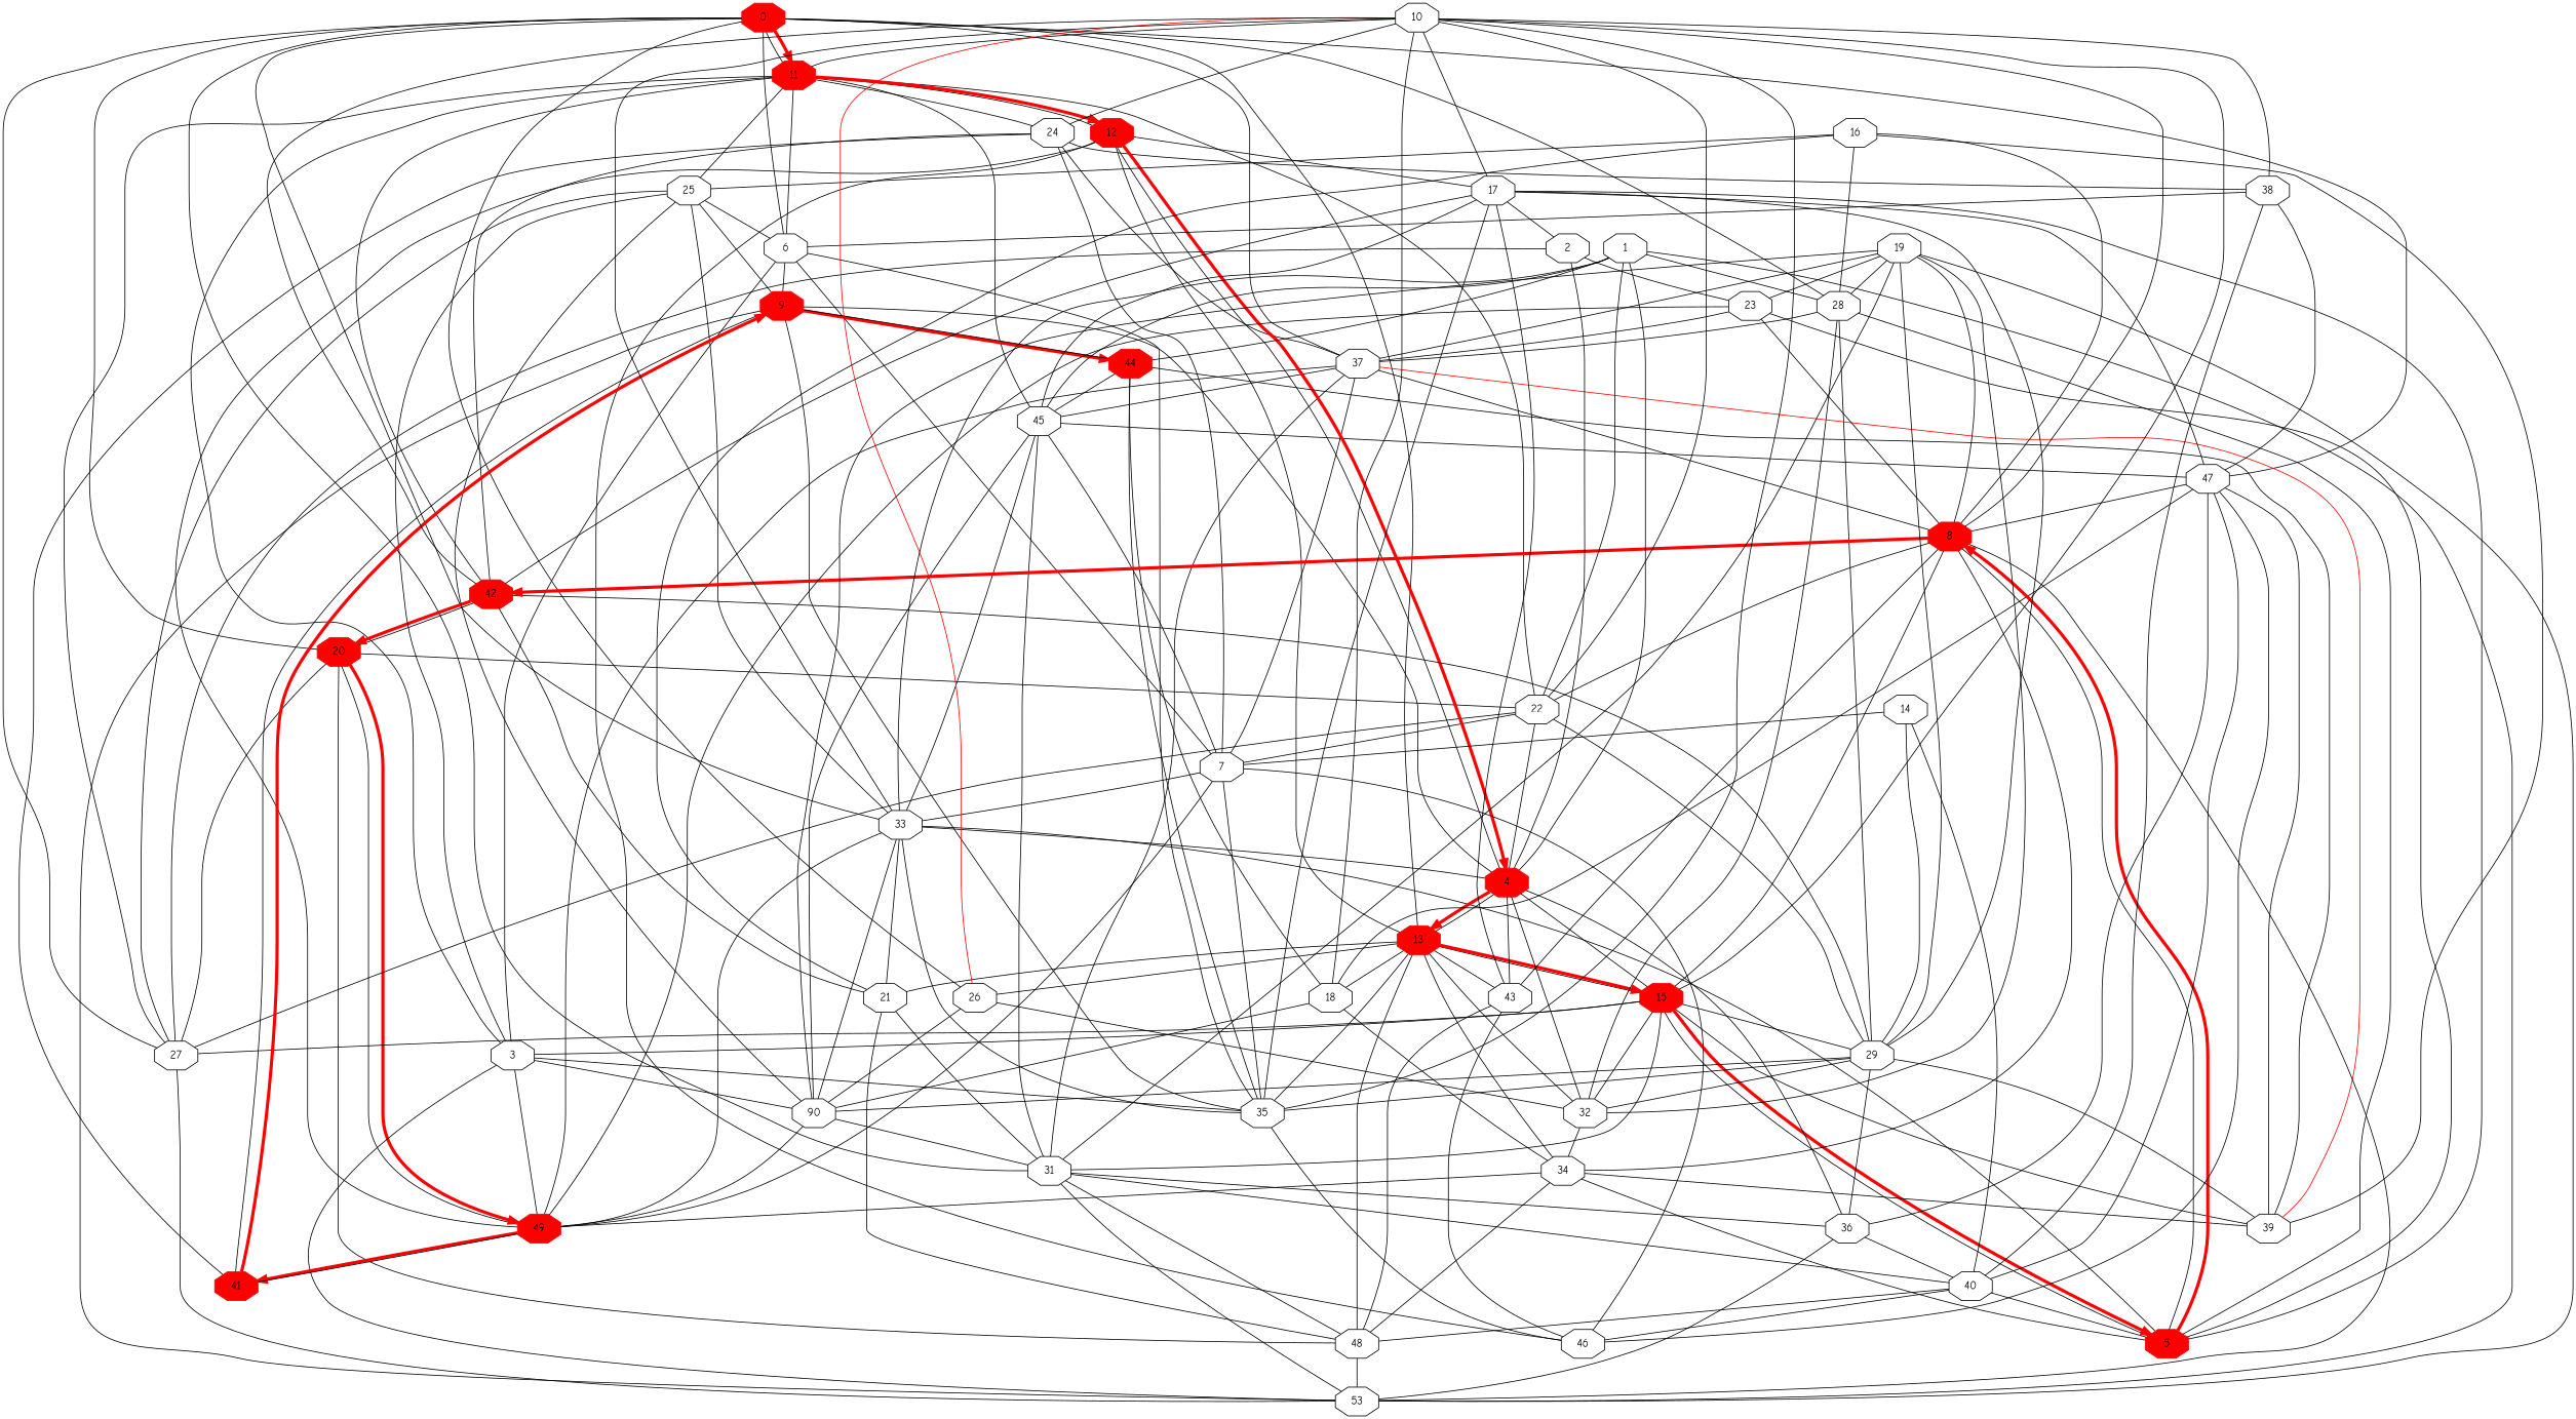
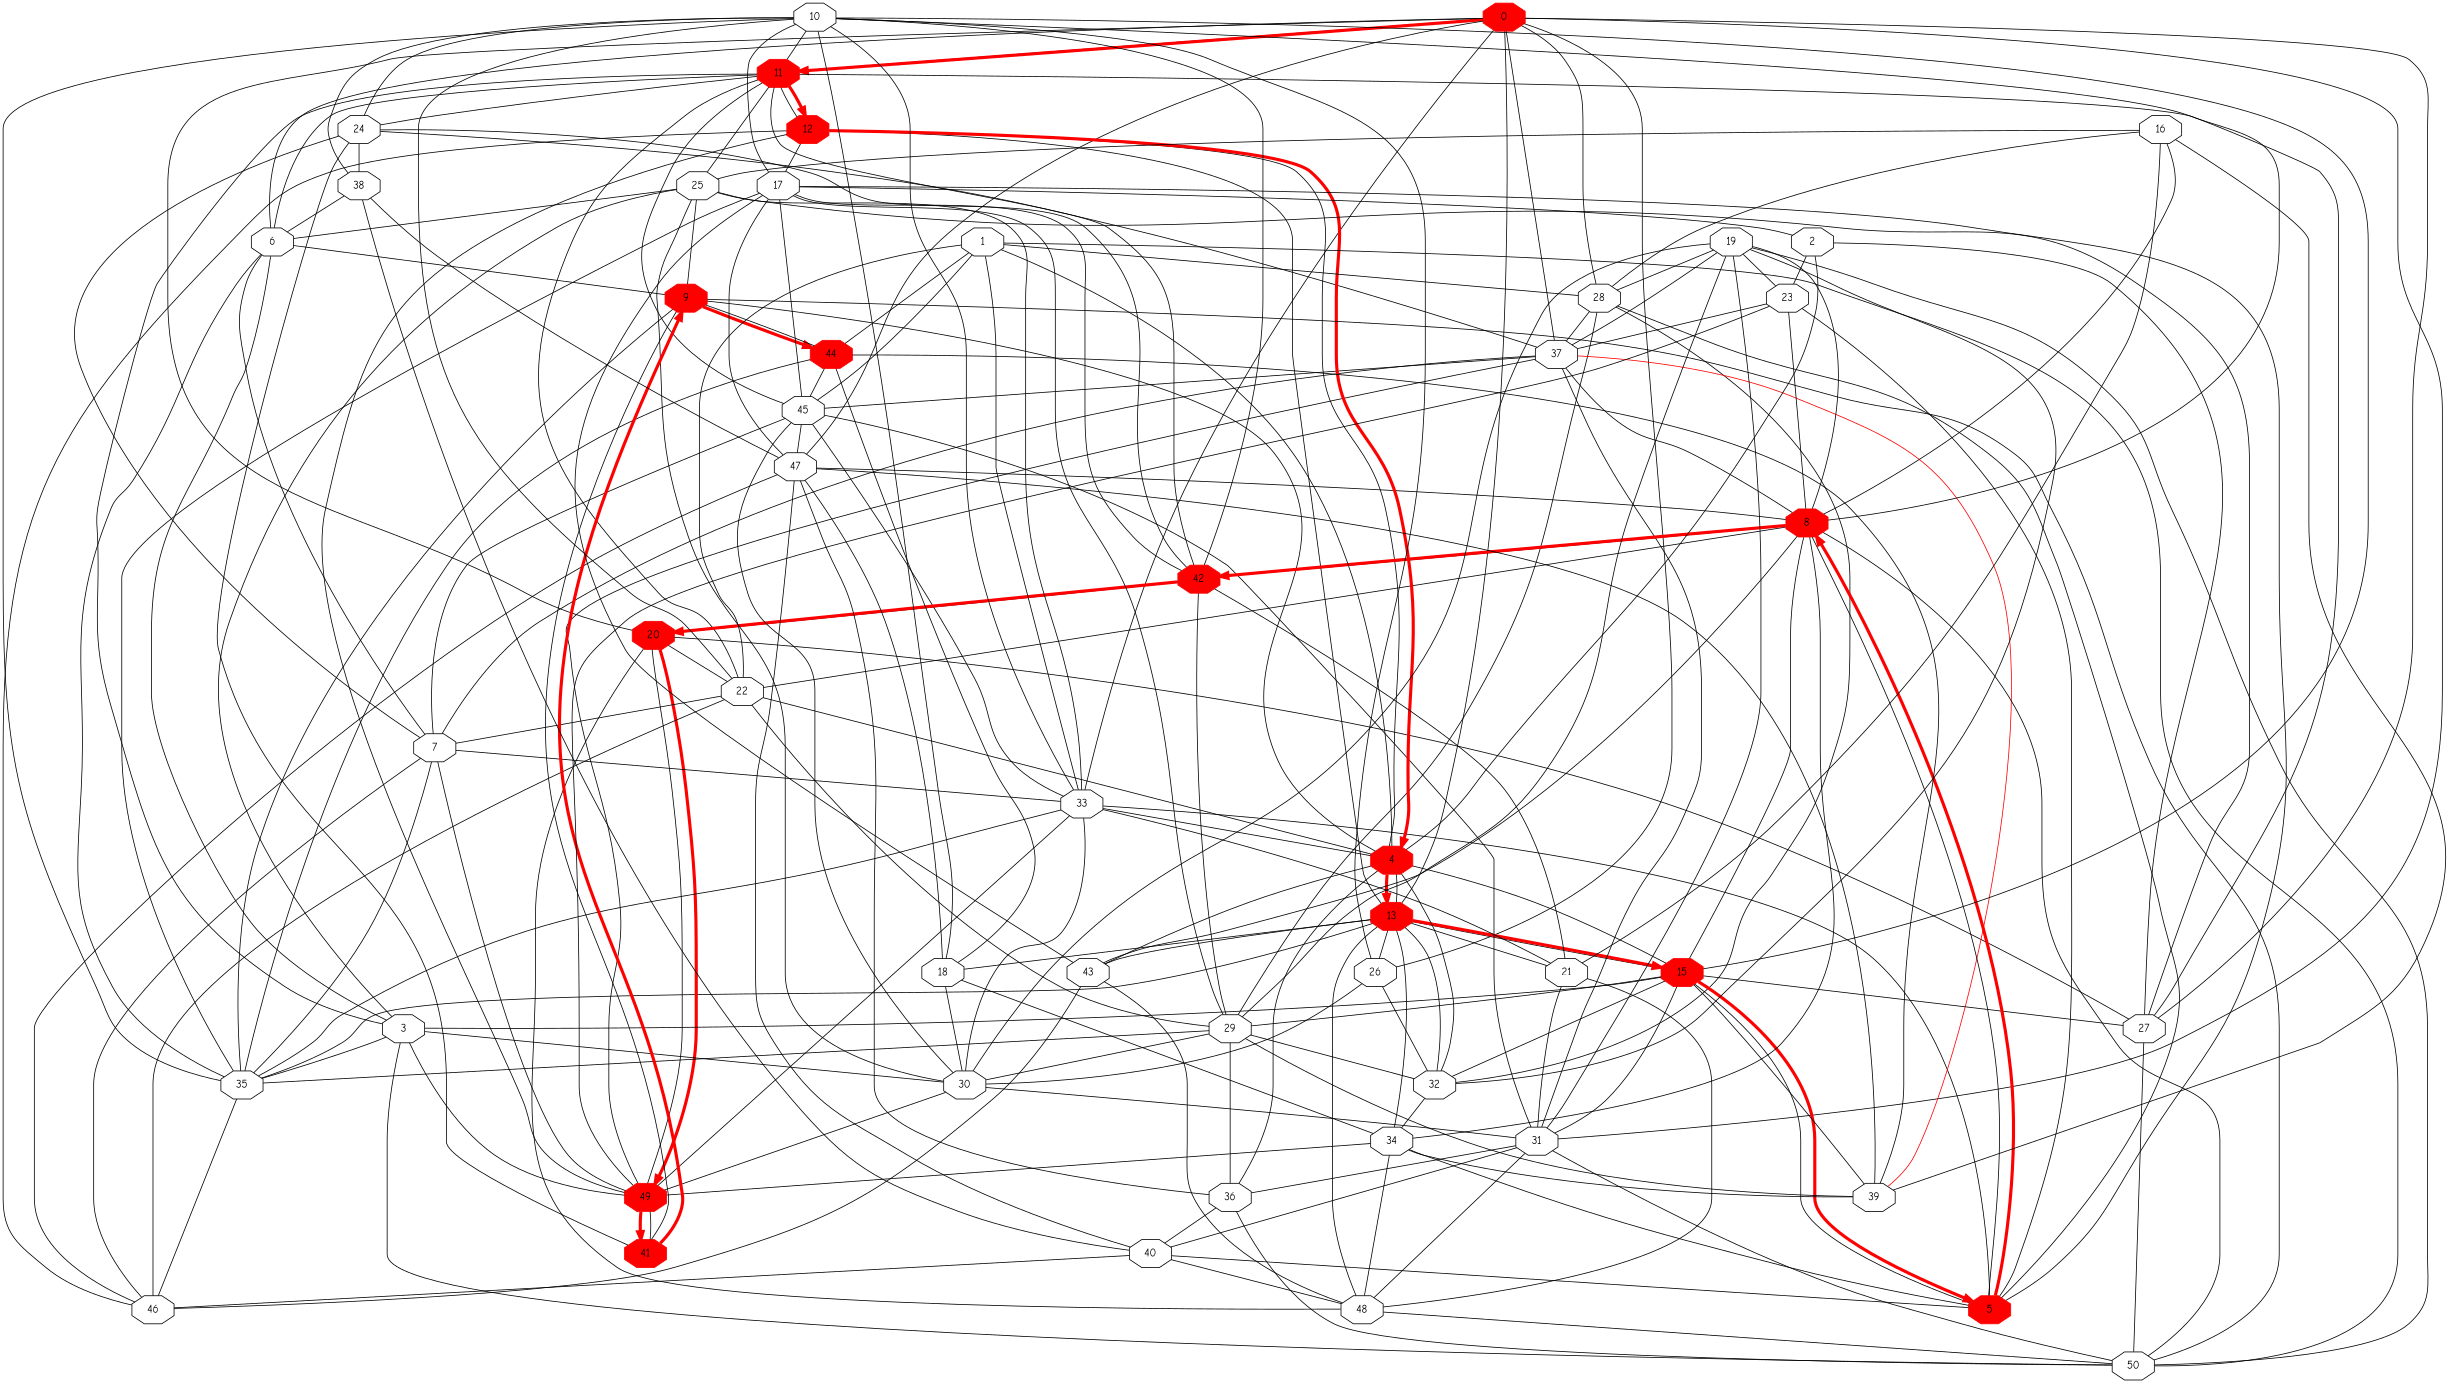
  digraph {
    fontname="Comic Neue"
    node [fontname="Comic Neue" shape=octagon]
    edge [arrowhead=none fontname="Comic Neue"]
    0 [color=red fillcolor=red style=filled]
    6
    11 [color=red fillcolor=red style=filled]
    13 [color=red fillcolor=red style=filled]
    20 [color=red fillcolor=red style=filled]
    26
    27
    28
    31
    33
    37
    47
    9 [color=red fillcolor=red style=filled]
    7
    22
    45
    3
    24
    42 [color=red fillcolor=red style=filled]
    12 [color=red fillcolor=red style=filled]
    25
    4 [color=red fillcolor=red style=filled]
    35
    43
    15 [color=red fillcolor=red style=filled]
    18
    21
    32
    34
    48
    49 [color=red fillcolor=red style=filled]
-   30 [label=90]
-   50 [label=53]
+   30
+   50
    5 [color=red fillcolor=red style=filled]
    29
    40
    36
    8 [color=red fillcolor=red style=filled]
    39
    44 [color=red fillcolor=red style=filled]
    46
    41 [color=red fillcolor=red style=filled]
    38
    17
    1
    2
    23
    10
-   14
    16
    19
    0 -> 6
    0 -> 11
    0 -> 11 [color=red penwidth=4 arrowhead=""]
    0 -> 13
    0 -> 20
    0 -> 26
    0 -> 27
    0 -> 28
    0 -> 31
    0 -> 33
    0 -> 37
    0 -> 47
    6 -> 9
    6 -> 7
    11 -> 6
    11 -> 27
    11 -> 22
    11 -> 45
    11 -> 3
    11 -> 24
    11 -> 42
    11 -> 12
    11 -> 12 [color=red penwidth=4 arrowhead=""]
    11 -> 25
    13 -> 26
    13 -> 4
    13 -> 35
    13 -> 43
    13 -> 15
    13 -> 15 [color=red penwidth=4 arrowhead=""]
    13 -> 18
    13 -> 21
    13 -> 32
    13 -> 34
    13 -> 48
    20 -> 27
    20 -> 22
    20 -> 42
    20 -> 48
    20 -> 49
    20 -> 49 [color=red penwidth=4 arrowhead=""]
    26 -> 32
    26 -> 30
    27 -> 50
    28 -> 37
    28 -> 32
    28 -> 5
    28 -> 29
    31 -> 45
    31 -> 48
    31 -> 50
    31 -> 40
    31 -> 36
    33 -> 45
    33 -> 4
    33 -> 35
    33 -> 49
    33 -> 5
    37 -> 31
    37 -> 7
    37 -> 45
    37 -> 49
    37 -> 8
    37 -> 39 [color=red]
    47 -> 8
    9 -> 44 [color=red penwidth=4 arrowhead=""]
    7 -> 33
    22 -> 7
    22 -> 4
    22 -> 29
    22 -> 8
-   22 -> 27
+   22 -> 46
    45 -> 47
    45 -> 7
    3 -> 6
    3 -> 35
    3 -> 49
    3 -> 30
    3 -> 50
    24 -> 37
    24 -> 7
    24 -> 42
    24 -> 41
    24 -> 38
    42 -> 20 [color=red penwidth=4 arrowhead=""]
    42 -> 8
    12 -> 13
    12 -> 4
    12 -> 4 [color=red penwidth=4 arrowhead=""]
    12 -> 49
    12 -> 46
    12 -> 17
    25 -> 6
    25 -> 27
    25 -> 33
    25 -> 9
    25 -> 3
    25 -> 30
    4 -> 13 [color=red penwidth=4 arrowhead=""]
    4 -> 9
    4 -> 43
    35 -> 6
    35 -> 9
    35 -> 7
    35 -> 44
    35 -> 46
    43 -> 48
    43 -> 8
    43 -> 46
    15 -> 27
    15 -> 31
    15 -> 3
    15 -> 4
    15 -> 32
    15 -> 5
    15 -> 5 [color=red penwidth=4 arrowhead=""]
    15 -> 29
    15 -> 8
    15 -> 39
    18 -> 47
    18 -> 34
    18 -> 30
    18 -> 44
    21 -> 31
    21 -> 33
    21 -> 42
    21 -> 48
    32 -> 4
    32 -> 34
    34 -> 48
    34 -> 49
    34 -> 5
    34 -> 8
    34 -> 39
    48 -> 50
    49 -> 7
    49 -> 41 [color=red penwidth=4 arrowhead=""]
    30 -> 31
    30 -> 33
    30 -> 45
    30 -> 49
    50 -> 9
    50 -> 8
    5 -> 8
    5 -> 8 [color=red penwidth=4 arrowhead=""]
    29 -> 42
    29 -> 35
    29 -> 32
    29 -> 30
    29 -> 36
    29 -> 39
    40 -> 47
    40 -> 48
    40 -> 5
    40 -> 46
    36 -> 47
    36 -> 4
    36 -> 50
    36 -> 40
    8 -> 42 [color=red penwidth=4 arrowhead=""]
    39 -> 47
    39 -> 44
    44 -> 9
    44 -> 45
    46 -> 47
    46 -> 7
    41 -> 9
    41 -> 9 [color=red penwidth=4 arrowhead=""]
    41 -> 49
    38 -> 6
    38 -> 47
    38 -> 40
    17 -> 47
    17 -> 45
    17 -> 42
    17 -> 35
    17 -> 43
    17 -> 5
    17 -> 29
    17 -> 2
    1 -> 28
    1 -> 33
    1 -> 22
    1 -> 45
    1 -> 4
    1 -> 50
    1 -> 44
    2 -> 27
    2 -> 4
    2 -> 23
    23 -> 37
    23 -> 49
    23 -> 5
    23 -> 8
    10 -> 11
-   10 -> 26 [color=red]
+   10 -> 26
    10 -> 33
    10 -> 22
    10 -> 24
    10 -> 42
    10 -> 35
    10 -> 15
    10 -> 18
    10 -> 8
    10 -> 38
    10 -> 17
-   14 -> 7
-   14 -> 29
-   14 -> 40
    16 -> 28
    16 -> 25
    16 -> 21
    16 -> 8
    16 -> 39
    19 -> 28
    19 -> 31
    19 -> 37
    19 -> 32
    19 -> 30
    19 -> 50
    19 -> 29
    19 -> 8
    19 -> 23
  }
